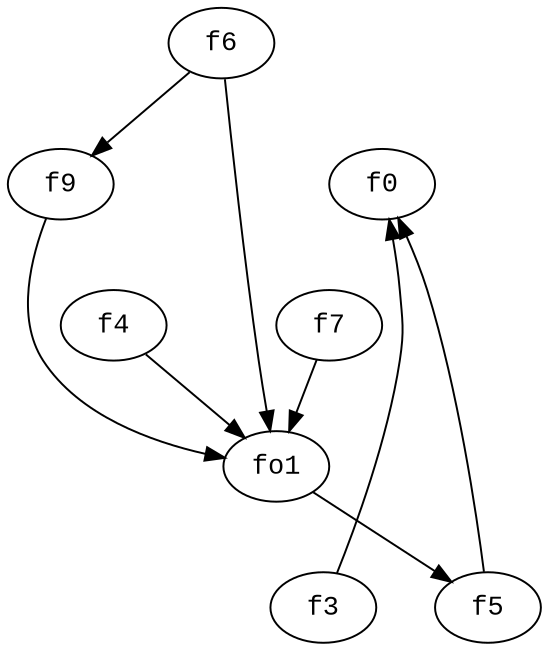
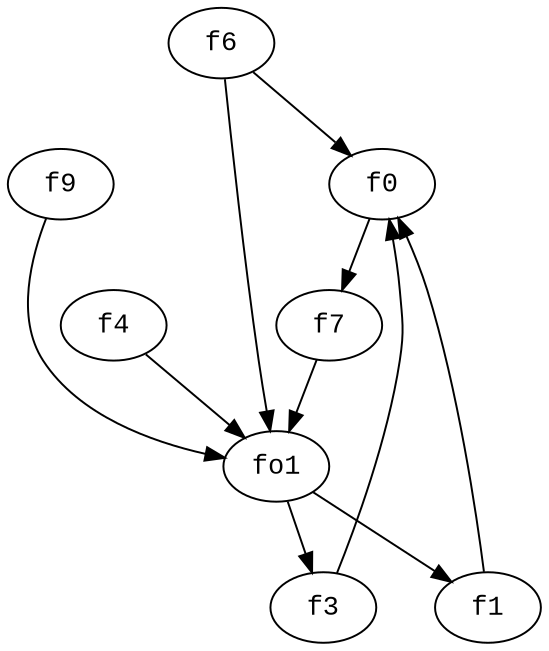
  strict digraph {
    fontname="Liberation Mono"
    node [fontname="Liberation Mono"]
    edge [fontname="Liberation Mono" weight=2]
    n1 [label=f0]
    f7
    fo1
    f3
-   f5
+   f5 [label=f1]
    f4
    f6
    f9
+   n1 -> f7
    f7 -> fo1
+   fo1 -> f3
    fo1 -> f5
    f3 -> n1
    f5 -> n1
    f4 -> fo1
-   f6 -> f9
+   f6 -> n1
    f6 -> fo1
    f9 -> fo1
  }
